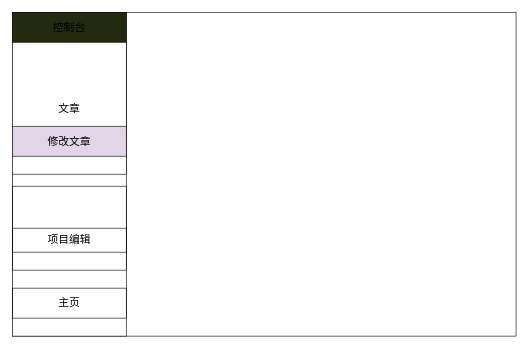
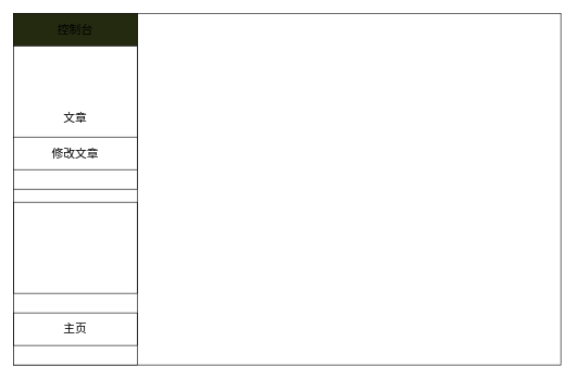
  <mxCell id="0" />
  <mxCell id="1" parent="0" />
  <mxCell id="2" value="" style="rounded=0;whiteSpace=wrap;html=1;" parent="1" vertex="1"><mxGeometry x="20" y="20" width="840" height="540" as="geometry" /></mxCell>
  <mxCell id="3" value="" style="rounded=0;whiteSpace=wrap;html=1;" vertex="1" parent="1"><mxGeometry x="20" y="20" width="190" height="540" as="geometry" /></mxCell>
  <mxCell id="4" value="&lt;font style=&quot;font-size: 18px&quot;&gt;控制台&lt;/font&gt;" style="rounded=0;whiteSpace=wrap;html=1;fillColor=#242A10;" vertex="1" parent="1"><mxGeometry x="20" y="20" width="190" height="50" as="geometry" /></mxCell>
  <mxCell id="5" value="文章" style="rounded=0;whiteSpace=wrap;html=1;fontSize=18;" vertex="1" parent="1"><mxGeometry x="20" y="70" width="190" height="150" as="geometry" /></mxCell>
  <mxCell id="6" value="文章" style="rounded=0;whiteSpace=wrap;html=1;fontSize=18;" vertex="1" parent="1"><mxGeometry x="20" y="70" width="190" height="220" as="geometry" /></mxCell>
- <mxCell id="7" value="修改文章" style="rounded=0;whiteSpace=wrap;html=1;fontSize=18;fillColor=#e1d5e7;" vertex="1" parent="1"><mxGeometry x="20" y="210" width="190" height="50" as="geometry" /></mxCell>
+ <mxCell id="7" value="修改文章" style="rounded=0;whiteSpace=wrap;html=1;fontSize=18;" vertex="1" parent="1"><mxGeometry x="20" y="210" width="190" height="50" as="geometry" /></mxCell>
  <mxCell id="8" value="" style="rounded=0;whiteSpace=wrap;html=1;fontSize=18;fillColor=none;" vertex="1" parent="1"><mxGeometry x="20" y="310" width="190" height="140" as="geometry" /></mxCell>
- <mxCell id="9" value="项目编辑" style="rounded=0;whiteSpace=wrap;html=1;fontSize=18;fillColor=none;" vertex="1" parent="1"><mxGeometry x="20" y="380" width="190" height="40" as="geometry" /></mxCell>
  <mxCell id="10" value="主页" style="rounded=0;whiteSpace=wrap;html=1;fontSize=18;fillColor=none;" vertex="1" parent="1"><mxGeometry x="20" y="480" width="190" height="50" as="geometry" /></mxCell>
